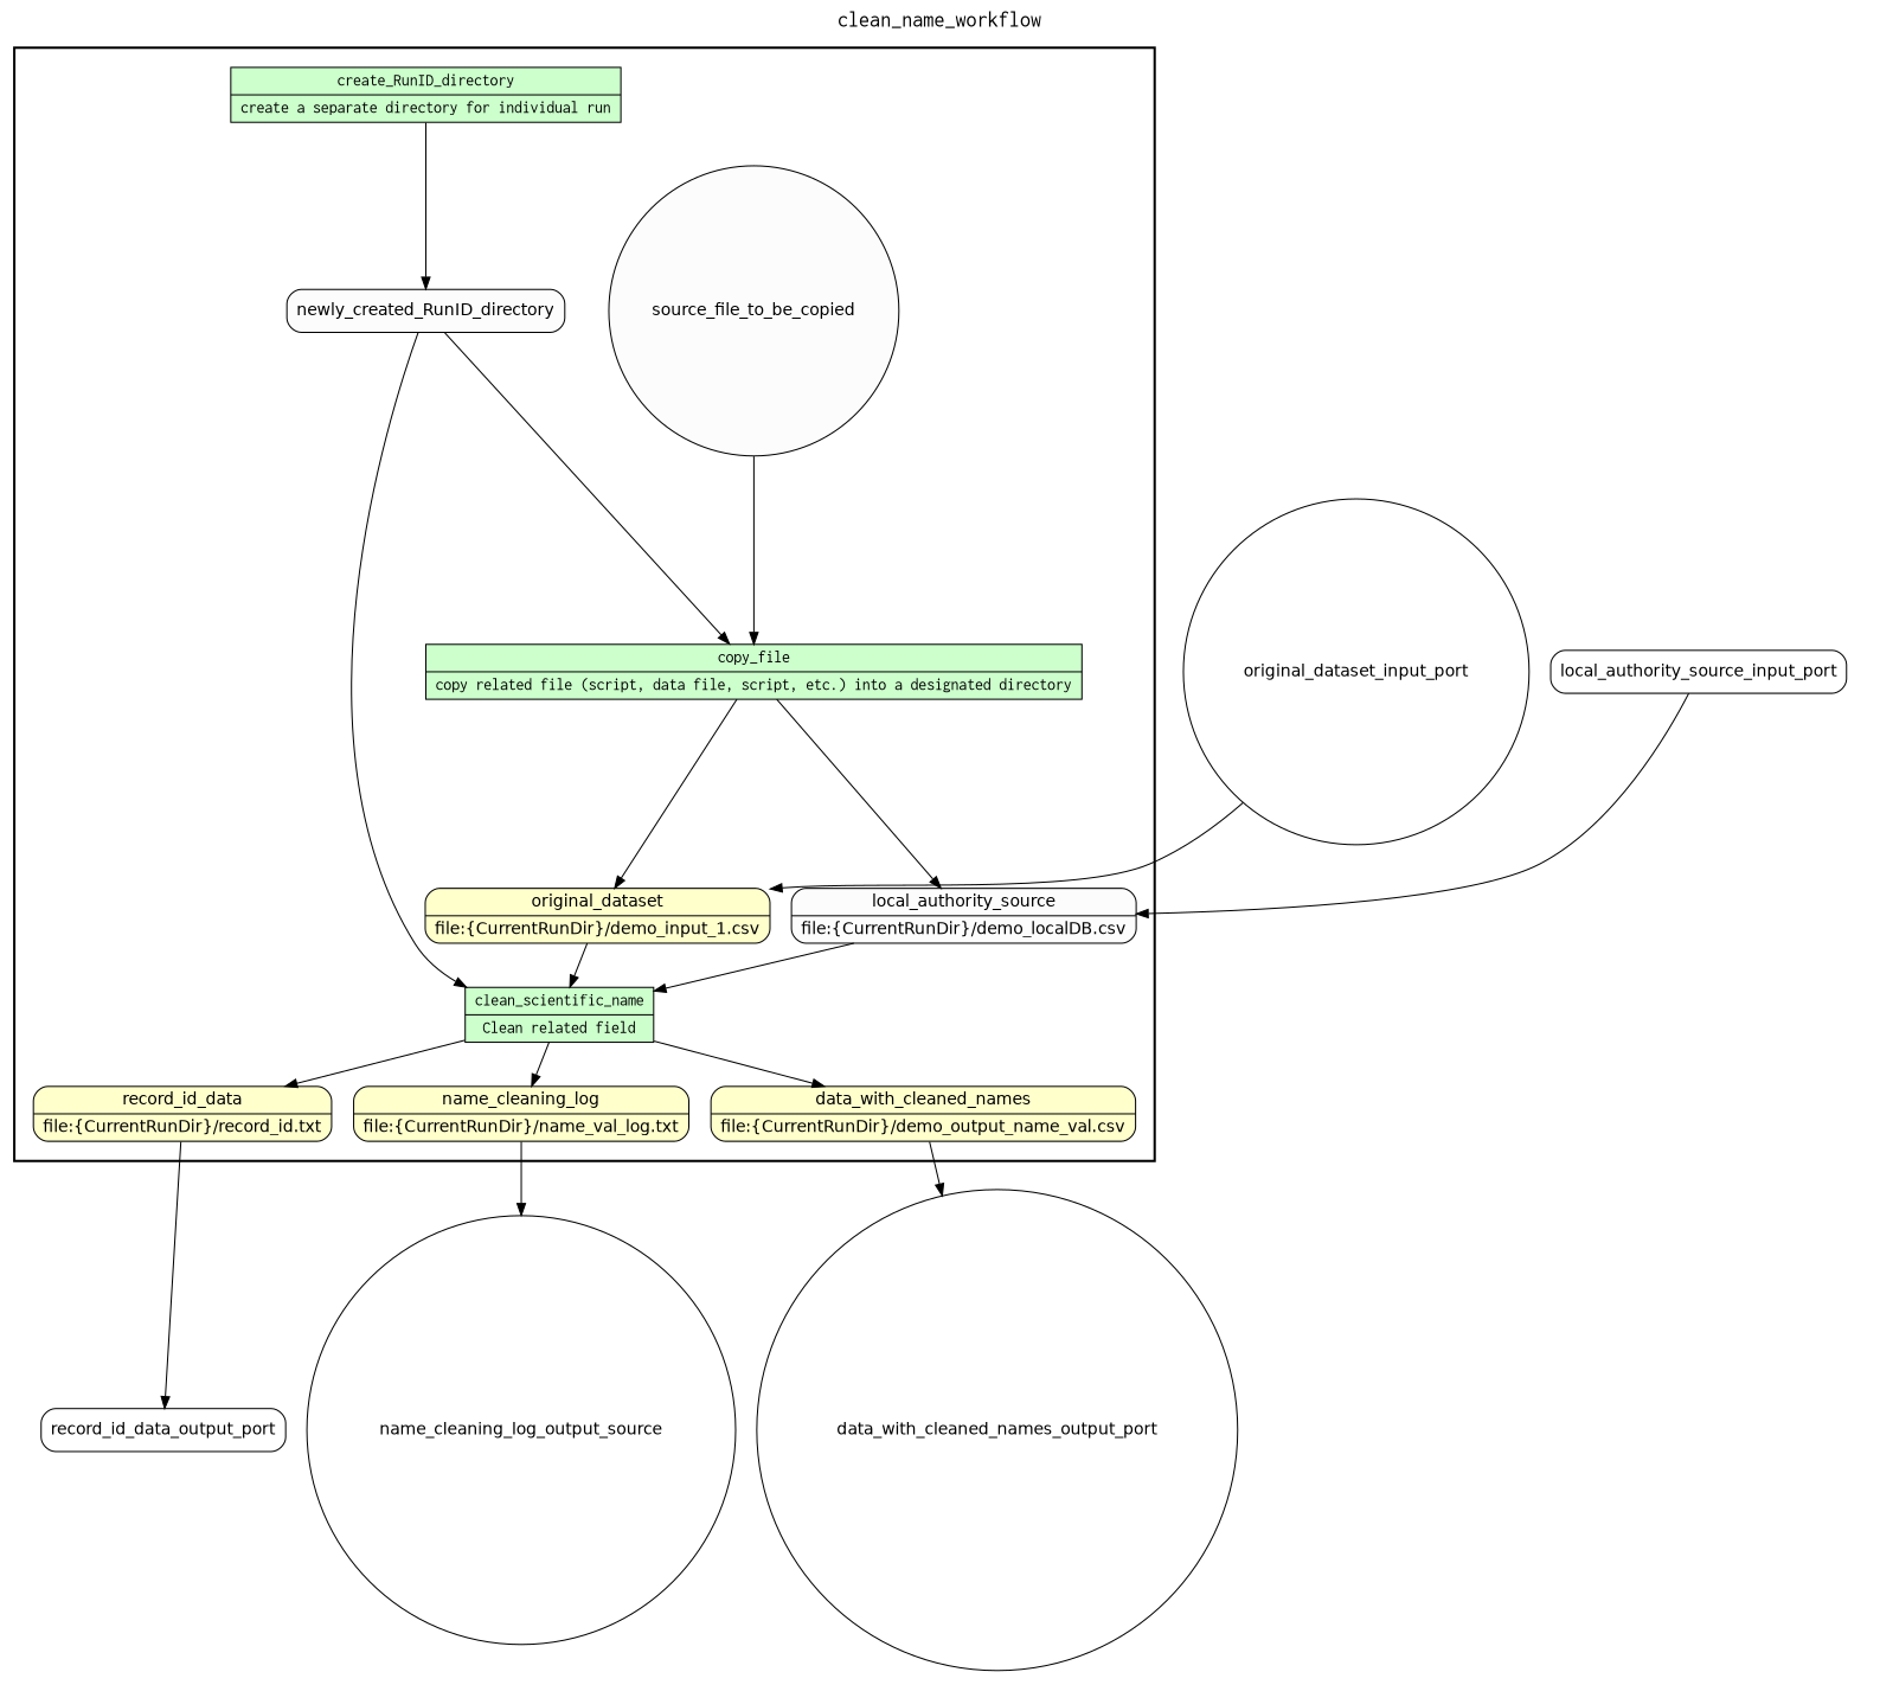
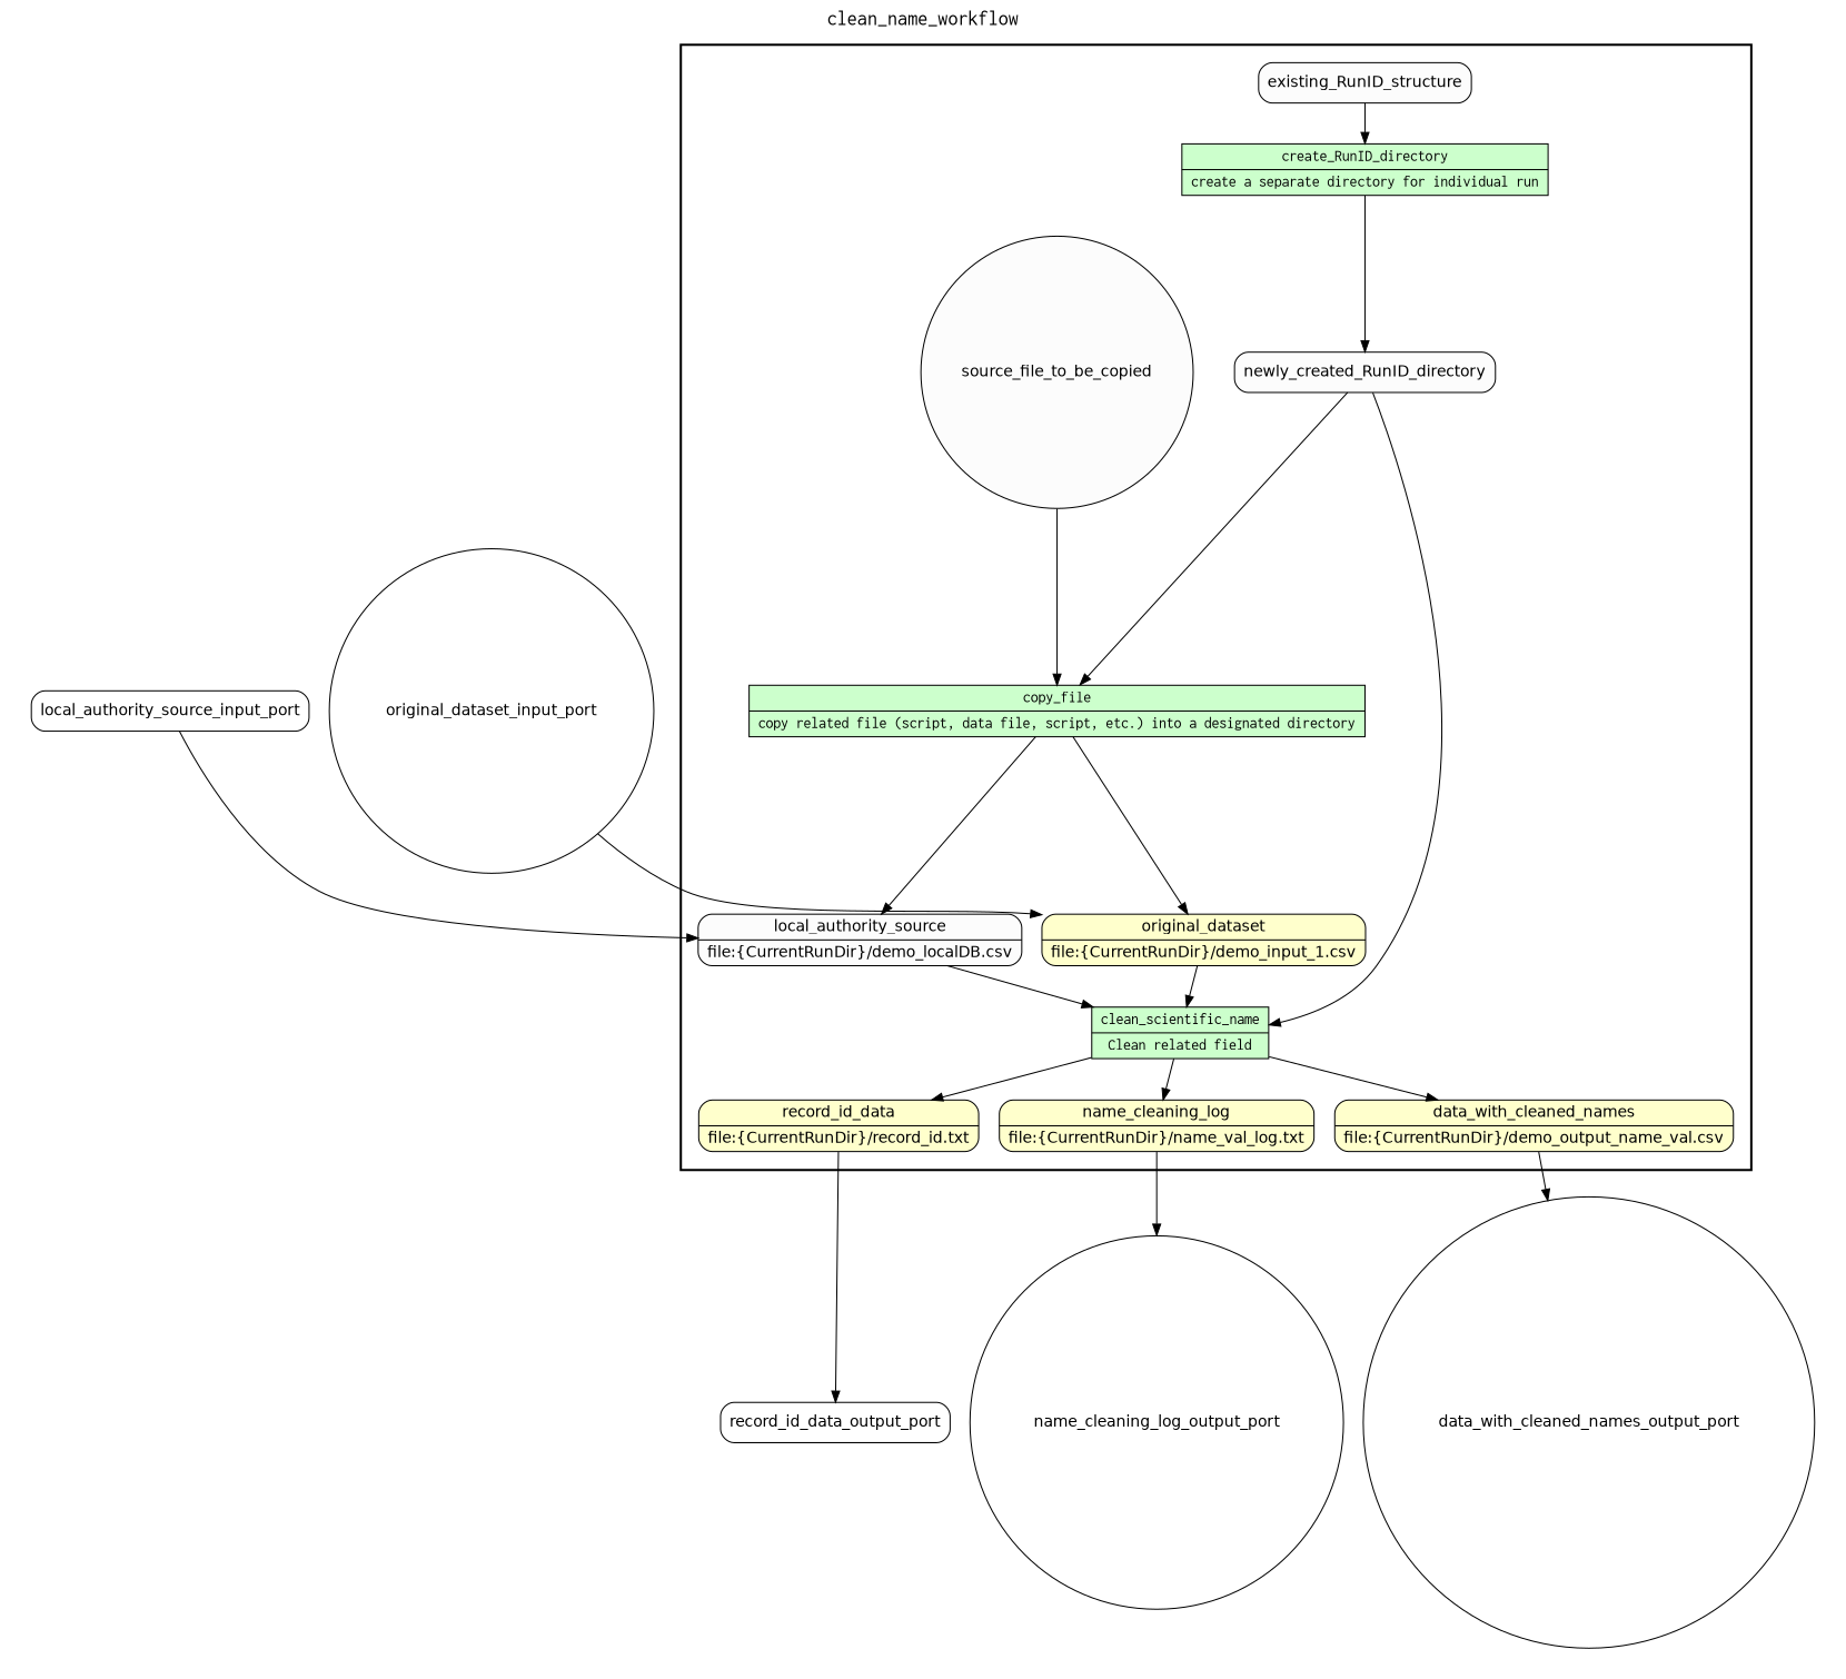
  digraph {
    fontname=Courier
    fontsize=18
    label=clean_name_workflow
    labelloc=t
    rankdir=TB
    node [fillcolor="#FFFFFF" fontname=Helvetica peripheries=1 shape=record style="rounded,filled"]
    n1 [fillcolor="#CCFFCC" fontname=Courier label="{<f0> create_RunID_directory |<f1> create a separate directory for individual run}" rankdir=LR style=filled]
    newly_created_RunID_directory [fillcolor="#FCFCFC" shape=box]
    n3 [fillcolor="#CCFFCC" fontname=Courier label="{<f0> copy_file |<f1> copy related file (script, data file, script, etc.) into a designated directory}" rankdir=LR style=filled]
    n4 [fillcolor="#FFFFCC" label="{<f0> original_dataset |<f1> file\:\{CurrentRunDir\}/demo_input_1.csv}" rankdir=LR]
    n5 [fillcolor="#FCFCFC" label="{<f0> local_authority_source |<f1> file\:\{CurrentRunDir\}/demo_localDB.csv}" rankdir=LR]
    n6 [fillcolor="#CCFFCC" fontname=Courier label="{<f0> clean_scientific_name |<f1> Clean related field}" peripheries=2 rankdir=LR style=filled]
    n7 [fillcolor="#FFFFCC" label="{<f0> data_with_cleaned_names |<f1> file\:\{CurrentRunDir\}/demo_output_name_val.csv}" rankdir=LR]
    n8 [fillcolor="#FFFFCC" label="{<f0> name_cleaning_log |<f1> file\:\{CurrentRunDir\}/name_val_log.txt}" rankdir=LR]
    n9 [fillcolor="#FFFFCC" label="{<f0> record_id_data |<f1> file\:\{CurrentRunDir\}/record_id.txt}" rankdir=LR]
+   existing_RunID_structure [fillcolor="#FCFCFC" shape=box]
    source_file_to_be_copied [fillcolor="#FCFCFC" shape=circle]
    local_authority_source_input_port [shape=box width=0.2]
    original_dataset_input_port [shape=circle width=0.2]
    data_with_cleaned_names_output_port [shape=circle width=0.2]
-   name_cleaning_log_output_port [shape=circle width=0.2 label=name_cleaning_log_output_source]
+   name_cleaning_log_output_port [shape=circle width=0.2]
    record_id_data_output_port [shape=box width=0.2]
    subgraph cluster_1 {
      color=black
      label=""
      penwidth=2
      subgraph cluster_2 {
        color=white
        label=""
        penwidth=2
        n1
        newly_created_RunID_directory
        n3
        n4
        n5
        n6
        n7
        n8
        n9
+       existing_RunID_structure
        source_file_to_be_copied
      }
    }
    subgraph cluster_3 {
      color=white
      label=""
      subgraph cluster_4 {
        color=white
        label=""
        data_with_cleaned_names_output_port
        name_cleaning_log_output_port
        record_id_data_output_port
      }
    }
    subgraph cluster_5 {
      color=white
      label=""
      subgraph cluster_6 {
        color=white
        label=""
        local_authority_source_input_port
        original_dataset_input_port
      }
    }
    n1 -> newly_created_RunID_directory
    newly_created_RunID_directory -> n3
    newly_created_RunID_directory -> n6
    n3 -> n4
    n3 -> n5
    n4 -> n6
    n5 -> n6
    n6 -> n7
    n6 -> n8
    n6 -> n9
    n7 -> data_with_cleaned_names_output_port
    n8 -> name_cleaning_log_output_port
    n9 -> record_id_data_output_port
+   existing_RunID_structure -> n1
    source_file_to_be_copied -> n3
    local_authority_source_input_port -> n5
    original_dataset_input_port -> n4
  }
